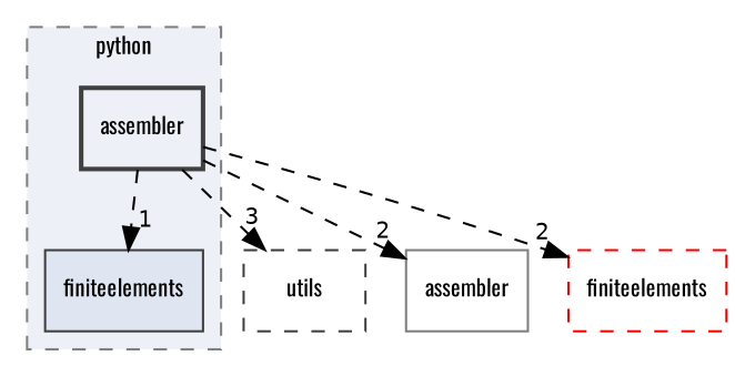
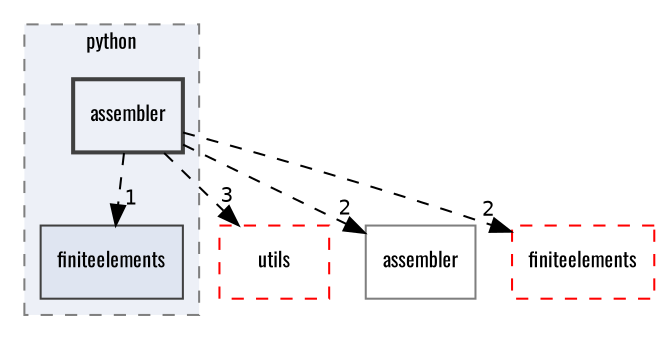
  digraph {
    compound=true
    fontname=Oswald
    node [color=grey25 fillcolor="#edf0f7" fontname=Oswald fontsize=10 shape=box style="dashed,"]
    edge [fontname=Oswald fontsize=10 headlabel=2 labeldistance=1.5 labelfontname=Helvetica labelfontsize=10 style=dashed]
    n1 [fillcolor="#dfe5f1" label=finiteelements style="filled,"]
    n2 [label=assembler style="filled,bold,"]
-   n3 [label=utils]
+   n3 [color=red label=utils]
    n4 [color=grey50 label=assembler style=""]
    n5 [color=red label=finiteelements]
    subgraph cluster_1 {
      bgcolor="#edf0f7"
      fontsize=10
      label=python
      pencolor=grey50
      style="filled,dashed,"
      n1
      n2
    }
    n2 -> n1 [headlabel=1]
    n2 -> n3 [headlabel=3]
    n2 -> n4
    n2 -> n5
  }
